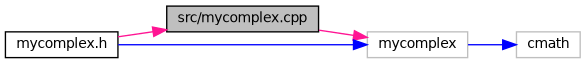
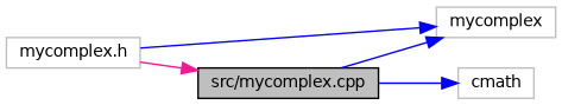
  digraph {
    rankdir=LR
    node [color=black fillcolor=white fontname=Helvetica fontsize=10 shape=record style=filled]
    edge [color=deeppink fontname=Helvetica fontsize=10 labelfontname=Helvetica labelfontsize=10 style=solid]
    n1 [fillcolor=grey75 fontcolor=black height=0.2 label="src/mycomplex.cpp" width=0.4]
    n2 [color=grey75 height=0.2 label=mycomplex width=0.4]
    n3 [color=grey75 height=0.2 label=cmath width=0.4]
-   n4 [height=0.2 label="mycomplex.h" width=0.4]
-   n1 -> n2
-   n2 -> n3 [color=blue]
+   n4 [color=grey75 height=0.2 label="mycomplex.h" width=0.4]
+   n1 -> n2 [color=blue]
+   n1 -> n3 [color=blue]
    n4 -> n1
    n4 -> n2 [color=blue]
  }
